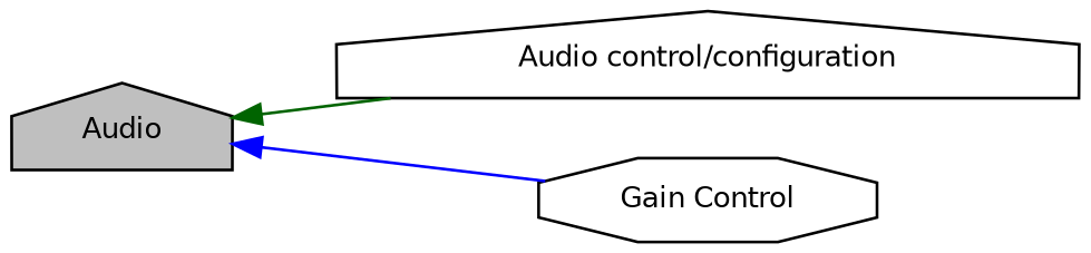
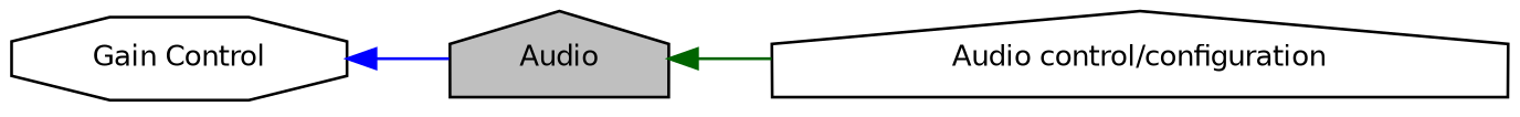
  digraph {
    rankdir=LR
    node [color=black fillcolor=white fontname=Helvetica fontsize=10 shape=house style=filled]
    edge [dir=back fontname=Helvetica fontsize=10 labelfontname=Helvetica labelfontsize=10 shape=plaintext style=solid]
    n1 [fillcolor=grey75 fontcolor=black height=0.2 label=Audio width=0.4]
    n2 [height=0.2 label="Audio control/configuration" width=0.4]
    n3 [height=0.2 label="Gain Control" shape=octagon width=0.4]
    n1 -> n2 [color=darkgreen]
-   n1 -> n3 [color=blue]
+   n3 -> n1 [color=blue]
  }
